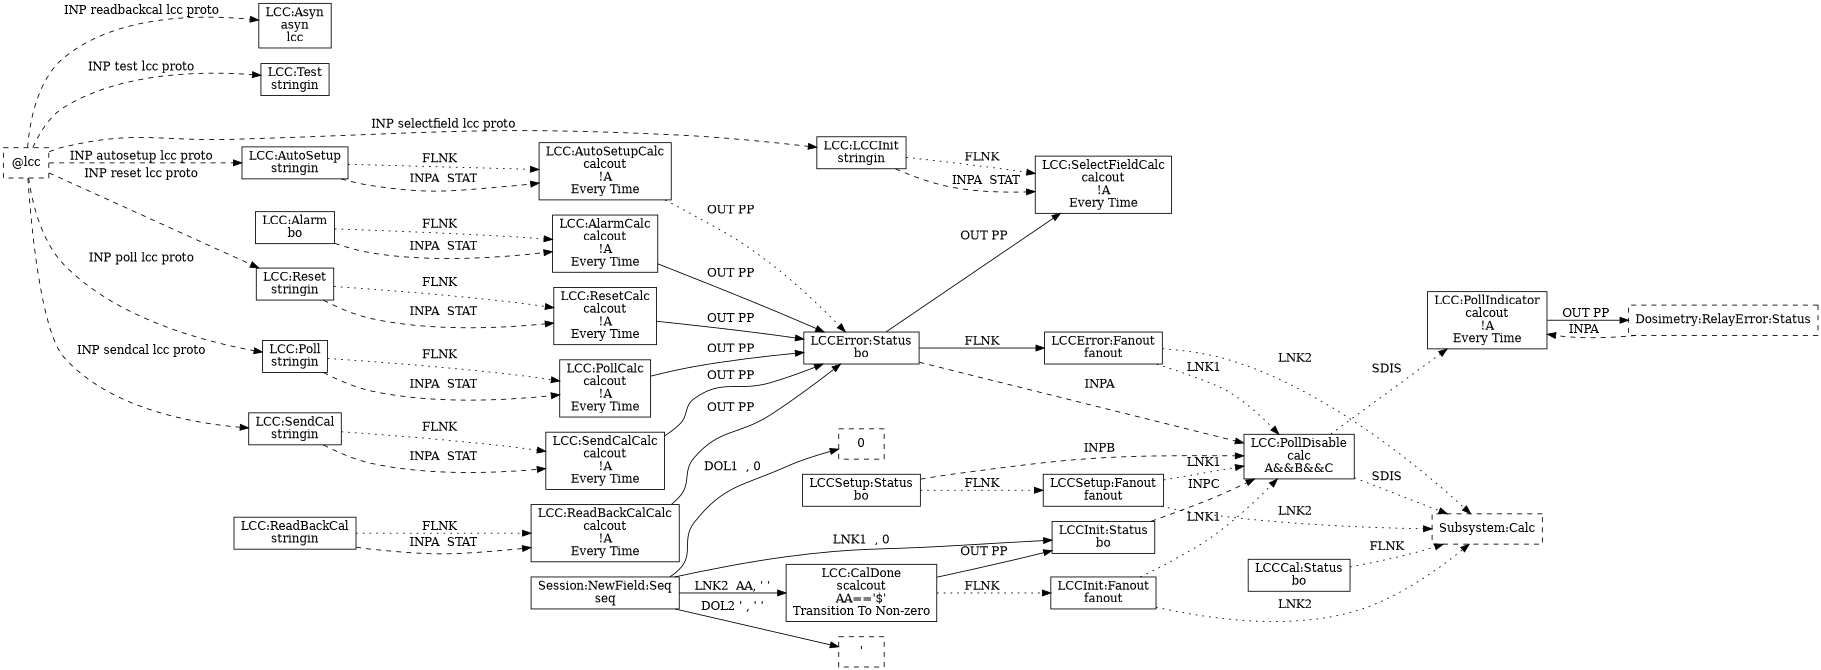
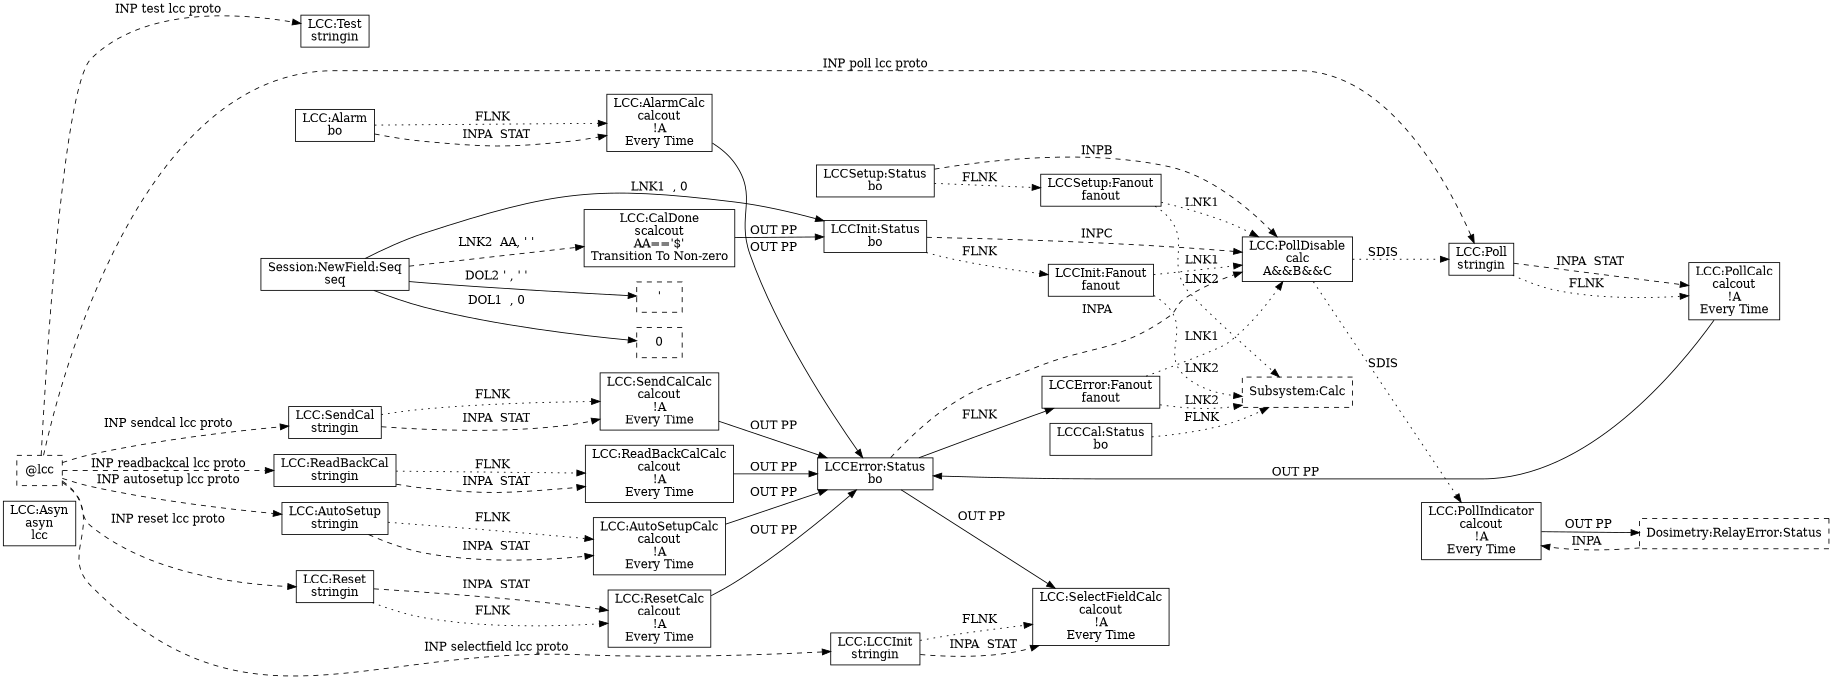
  digraph {
    rankdir=LR
    node [shape=box]
    edge [style=dashed]
    n1 [label="LCC:Asyn\nasyn\nlcc"]
    n2 [label="LCC:Test\nstringin"]
    "@lcc" [style=dashed]
    n4 [label="LCC:Reset\nstringin"]
    n5 [label="LCC:Poll\nstringin"]
    n6 [label="LCC:SendCal\nstringin"]
    n7 [label="LCC:ReadBackCal\nstringin"]
    n8 [label="LCC:LCCInit\nstringin"]
    n9 [label="LCC:AutoSetup\nstringin"]
    n10 [label="LCC:ResetCalc\ncalcout\n!A\nEvery Time"]
    n11 [label="LCC:PollCalc\ncalcout\n!A\nEvery Time"]
    n12 [label="LCC:SendCalCalc\ncalcout\n!A\nEvery Time"]
    n13 [label="LCC:ReadBackCalCalc\ncalcout\n!A\nEvery Time"]
    n14 [label="LCC:SelectFieldCalc\ncalcout\n!A\nEvery Time"]
    n15 [label="LCC:AutoSetupCalc\ncalcout\n!A\nEvery Time"]
    n16 [label="LCCError:Status\nbo"]
    n17 [label="LCC:PollDisable\ncalc\nA&&B&&C"]
    n18 [label="LCCError:Fanout\nfanout"]
    n19 [label="LCC:PollIndicator\ncalcout\n!A\nEvery Time"]
    "Dosimetry:RelayError:Status" [style=dashed]
    n21 [label="LCCInit:Status\nbo"]
    n22 [label="LCCInit:Fanout\nfanout"]
    "Subsystem:Calc" [style=dashed]
    n24 [label="LCCSetup:Status\nbo"]
    n25 [label="LCCSetup:Fanout\nfanout"]
    n26 [label="LCC:Alarm\nbo"]
    n27 [label="LCC:AlarmCalc\ncalcout\n!A\nEvery Time"]
    n28 [label="LCCCal:Status\nbo"]
    n29 [label="Session:NewField:Seq\nseq"]
    n30 [label="LCC:CalDone\nscalcout\nAA=='$'\nTransition To Non-zero"]
    "'" [style=dashed]
    0 [style=dashed]
    "@lcc" -> n2 [label="INP test lcc proto"]
    "@lcc" -> n4 [label="INP reset lcc proto"]
    "@lcc" -> n5 [label="INP poll lcc proto"]
    "@lcc" -> n6 [label="INP sendcal lcc proto"]
-   "@lcc" -> n1 [label="INP readbackcal lcc proto"]
+   "@lcc" -> n7 [label="INP readbackcal lcc proto"]
    "@lcc" -> n8 [label="INP selectfield lcc proto"]
    "@lcc" -> n9 [label="INP autosetup lcc proto"]
    n4 -> n10 [label="FLNK  " style=dotted]
    n4 -> n10 [label="INPA  STAT"]
    n5 -> n11 [label="FLNK  " style=dotted]
    n5 -> n11 [label="INPA  STAT"]
    n6 -> n12 [label="FLNK  " style=dotted]
    n6 -> n12 [label="INPA  STAT"]
    n7 -> n13 [label="FLNK  " style=dotted]
    n7 -> n13 [label="INPA  STAT"]
    n8 -> n14 [label="FLNK  " style=dotted]
    n8 -> n14 [label="INPA  STAT"]
    n9 -> n15 [label="FLNK  " style=dotted]
    n9 -> n15 [label="INPA  STAT"]
    n10 -> n16 [label="OUT PP " style=solid]
    n11 -> n16 [label="OUT PP " style=solid]
    n12 -> n16 [label="OUT PP " style=solid]
    n13 -> n16 [label="OUT PP " style=solid]
-   n15 -> n16 [label="OUT PP " style=dotted]
+   n15 -> n16 [label="OUT PP " style=solid]
    n16 -> n14 [label="OUT PP " style=solid]
    n16 -> n17 [label="INPA  "]
    n16 -> n18 [label="FLNK  " style=solid]
-   n17 -> "Subsystem:Calc" [label="SDIS  " style=dotted]
+   n17 -> n5 [label="SDIS  " style=dotted]
    n17 -> n19 [label="SDIS  " style=dotted]
    n18 -> n17 [label="LNK1  " style=dotted]
    n18 -> "Subsystem:Calc" [label="LNK2  " style=dotted]
    n19 -> "Dosimetry:RelayError:Status" [label="OUT PP " style=solid]
    "Dosimetry:RelayError:Status" -> n19 [label="INPA  "]
    n21 -> n17 [label="INPC  "]
-   n30 -> n22 [label="FLNK  " style=dotted]
+   n21 -> n22 [label="FLNK  " style=dotted]
    n22 -> n17 [label="LNK1  " style=dotted]
    n22 -> "Subsystem:Calc" [label="LNK2  " style=dotted]
    n24 -> n17 [label="INPB  "]
    n24 -> n25 [label="FLNK  " style=dotted]
    n25 -> n17 [label="LNK1  " style=dotted]
    n25 -> "Subsystem:Calc" [label="LNK2  " style=dotted]
    n26 -> n27 [label="FLNK  " style=dotted]
    n26 -> n27 [label="INPA  STAT"]
    n27 -> n16 [label="OUT PP " style=solid]
    n28 -> "Subsystem:Calc" [label="FLNK  " style=dotted]
    n29 -> n21 [label="LNK1  , 0" style=solid]
-   n29 -> n30 [label="LNK2  AA, ' '" style=solid]
+   n29 -> n30 [label="LNK2  AA, ' '"]
    n29 -> "'" [label="DOL2 ' , ' '" style=solid]
    n29 -> 0 [label="DOL1  , 0" style=solid]
    n30 -> n21 [label="OUT PP " style=solid]
  }
